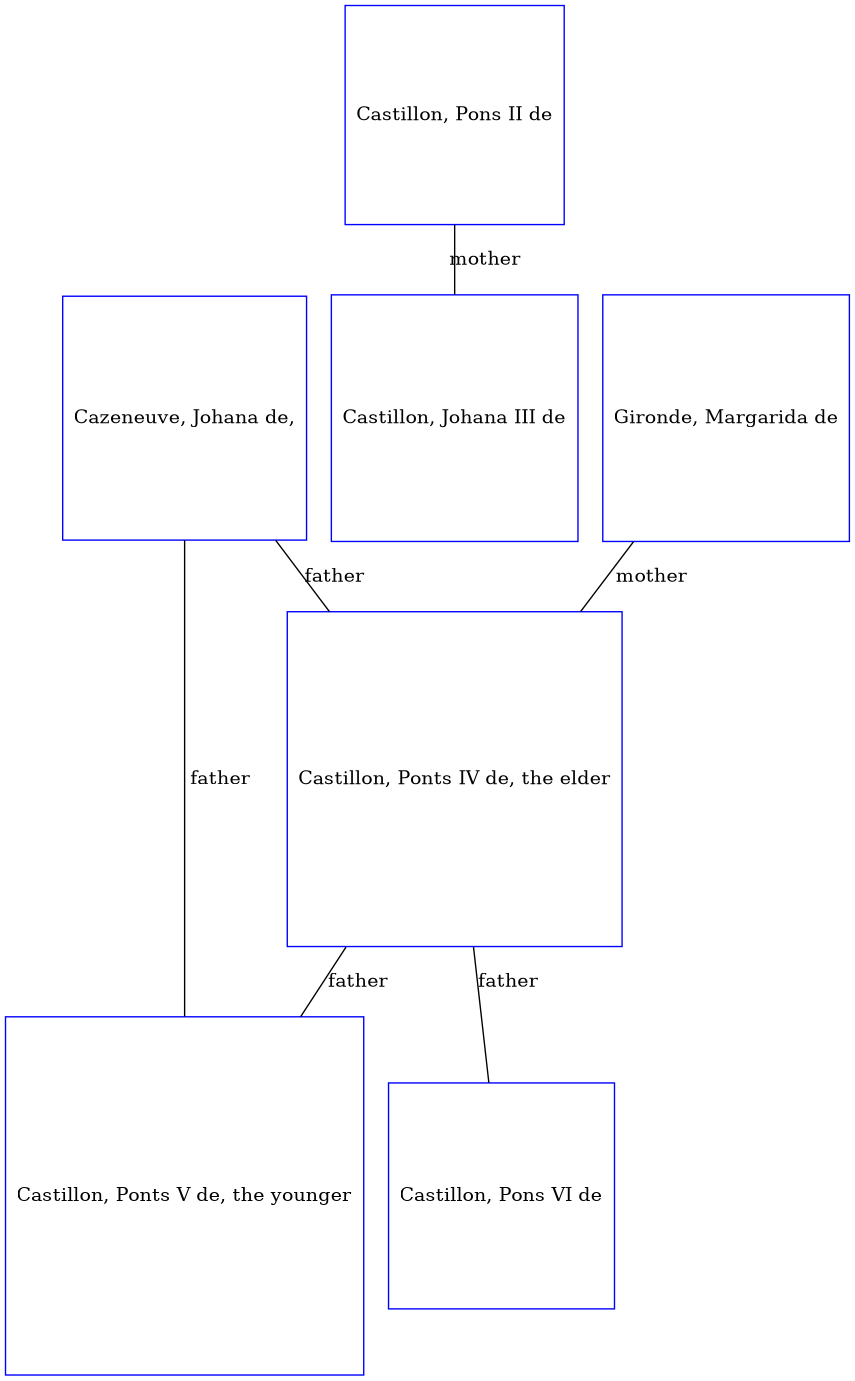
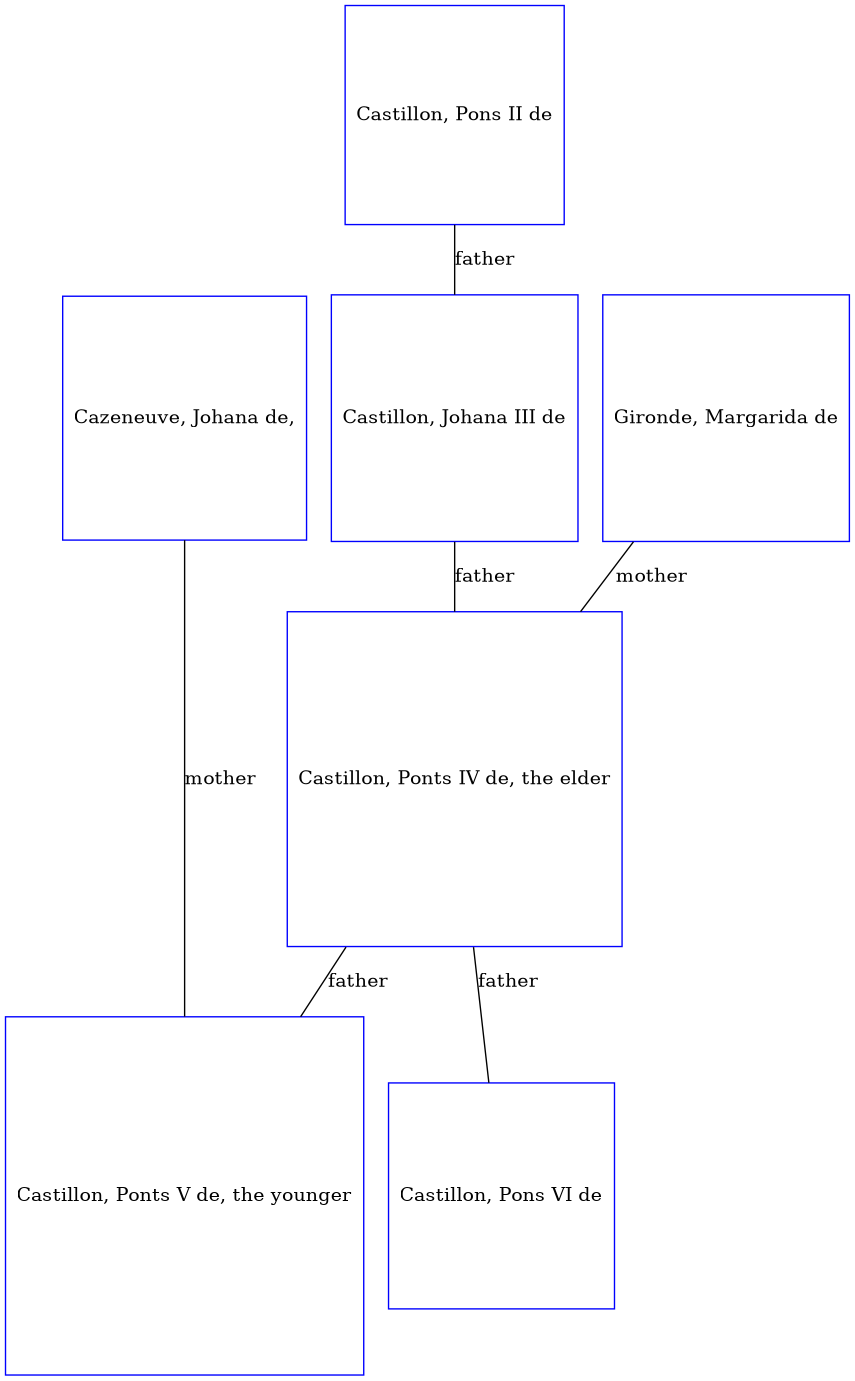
  digraph {
    node [color=blue regular=1 shape=box]
    edge [arrowsize=0.0 dir=none]
    n1 [label="Cazeneuve, Johana de,"]
    n2 [label="Castillon, Ponts V de, the younger"]
    n3 [label="Castillon, Ponts IV de, the elder"]
    n4 [label="Castillon, Pons VI de"]
    n5 [label="Castillon, Pons II de"]
    n6 [label="Castillon, Johana III de"]
    n7 [label="Gironde, Margarida de"]
-   n1 -> n2 [label=father]
+   n1 -> n2 [label=mother]
    n3 -> n2 [label=father]
    n3 -> n4 [label=father]
-   n5 -> n6 [label=mother]
-   n1 -> n3 [label=father]
+   n5 -> n6 [label=father]
+   n6 -> n3 [label=father]
    n7 -> n3 [label=mother]
  }
